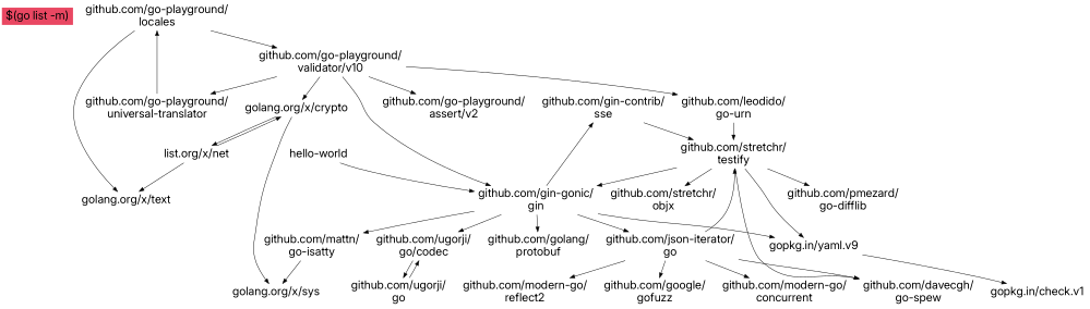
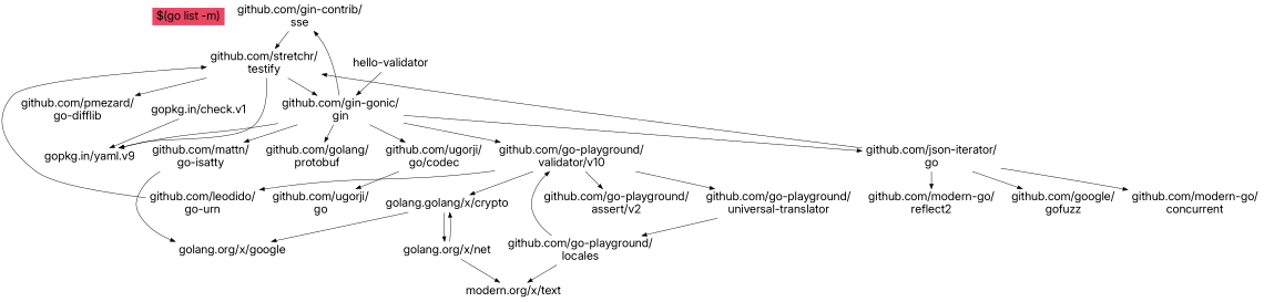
  digraph {
    fontname=Inter
    root="$(go list -m)"
    node [fontname=Inter fontsize=24 shape=plaintext]
    edge [fontname=Inter]
    "$(go list -m)" [fillcolor="#E94762" style=filled]
    "github.com/gin-contrib/\nsse"
    "github.com/stretchr/\ntestify"
    n4 [label="gopkg.in/yaml.v9"]
-   "github.com/davecgh/\ngo-spew"
    "github.com/pmezard/\ngo-difflib"
-   "github.com/stretchr/\nobjx"
    "github.com/gin-gonic/\ngin"
    "gopkg.in/check.v1"
    "github.com/go-playground/\nvalidator/v10"
    "github.com/golang/\nprotobuf"
    "github.com/json-iterator/\ngo"
    "github.com/mattn/\ngo-isatty"
    "github.com/ugorji/\ngo/codec"
    "github.com/go-playground/\nuniversal-translator"
    "github.com/go-playground/\nassert/v2"
    "github.com/leodido/\ngo-urn"
-   "golang.org/x/crypto"
+   "golang.org/x/crypto" [label="golang.golang/x/crypto"]
    "github.com/google/\ngofuzz"
    "github.com/modern-go/\nconcurrent"
    "github.com/modern-go/\nreflect2"
-   "golang.org/x/sys"
+   "golang.org/x/sys" [label="golang.org/x/google"]
    "github.com/ugorji/\ngo"
    "github.com/go-playground/\nlocales"
-   "golang.org/x/text"
-   "golang.org/x/net" [label="list.org/x/net"]
-   "hello-world"
+   "golang.org/x/text" [label="modern.org/x/text"]
+   "golang.org/x/net"
+   "hello-world" [label="hello-validator"]
    "github.com/gin-contrib/\nsse" -> "github.com/stretchr/\ntestify"
    "github.com/stretchr/\ntestify" -> n4
-   "github.com/stretchr/\ntestify" -> "github.com/davecgh/\ngo-spew"
    "github.com/stretchr/\ntestify" -> "github.com/pmezard/\ngo-difflib"
-   "github.com/stretchr/\ntestify" -> "github.com/stretchr/\nobjx"
    "github.com/stretchr/\ntestify" -> "github.com/gin-gonic/\ngin"
-   n4 -> "gopkg.in/check.v1"
+   "gopkg.in/check.v1" -> n4
    "github.com/gin-gonic/\ngin" -> "github.com/gin-contrib/\nsse"
    "github.com/gin-gonic/\ngin" -> n4
-   "github.com/go-playground/\nvalidator/v10" -> "github.com/gin-gonic/\ngin"
+   "github.com/gin-gonic/\ngin" -> "github.com/go-playground/\nvalidator/v10"
    "github.com/gin-gonic/\ngin" -> "github.com/golang/\nprotobuf"
    "github.com/gin-gonic/\ngin" -> "github.com/json-iterator/\ngo"
    "github.com/gin-gonic/\ngin" -> "github.com/mattn/\ngo-isatty"
    "github.com/gin-gonic/\ngin" -> "github.com/ugorji/\ngo/codec"
    "github.com/go-playground/\nvalidator/v10" -> "github.com/go-playground/\nuniversal-translator"
    "github.com/go-playground/\nvalidator/v10" -> "github.com/go-playground/\nassert/v2"
    "github.com/go-playground/\nvalidator/v10" -> "github.com/leodido/\ngo-urn"
    "github.com/go-playground/\nvalidator/v10" -> "golang.org/x/crypto"
    "github.com/json-iterator/\ngo" -> "github.com/stretchr/\ntestify"
-   "github.com/json-iterator/\ngo" -> "github.com/davecgh/\ngo-spew"
    "github.com/json-iterator/\ngo" -> "github.com/google/\ngofuzz"
    "github.com/json-iterator/\ngo" -> "github.com/modern-go/\nconcurrent"
    "github.com/json-iterator/\ngo" -> "github.com/modern-go/\nreflect2"
    "github.com/mattn/\ngo-isatty" -> "golang.org/x/sys"
    "github.com/ugorji/\ngo/codec" -> "github.com/ugorji/\ngo"
    "github.com/go-playground/\nuniversal-translator" -> "github.com/go-playground/\nlocales"
    "github.com/leodido/\ngo-urn" -> "github.com/stretchr/\ntestify"
    "golang.org/x/crypto" -> "golang.org/x/sys"
    "golang.org/x/crypto" -> "golang.org/x/net"
-   "github.com/ugorji/\ngo" -> "github.com/ugorji/\ngo/codec"
    "github.com/go-playground/\nlocales" -> "github.com/go-playground/\nvalidator/v10"
    "github.com/go-playground/\nlocales" -> "golang.org/x/text"
    "golang.org/x/net" -> "golang.org/x/crypto"
    "golang.org/x/net" -> "golang.org/x/text"
    "hello-world" -> "github.com/gin-gonic/\ngin"
  }
